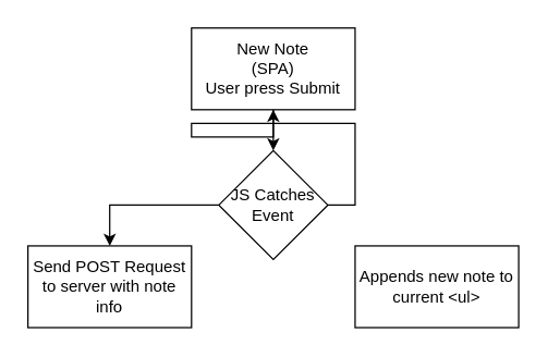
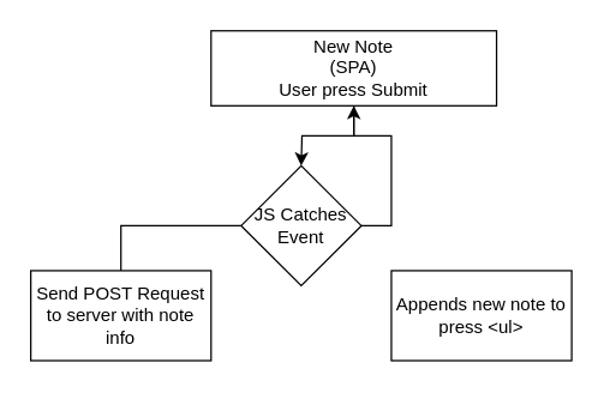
  <mxCell id="0" />
  <mxCell id="1" parent="0" />
  <mxCell id="2" value="" style="edgeStyle=orthogonalEdgeStyle;rounded=0;orthogonalLoop=1;jettySize=auto;html=1;" edge="1" parent="1" source="3"><mxGeometry relative="1" as="geometry"><mxPoint x="200" y="110" as="targetPoint" /></mxGeometry></mxCell>
- <mxCell id="3" value="New Note&lt;br&gt;(SPA)&lt;br&gt;User press Submit" style="rounded=0;whiteSpace=wrap;html=1;" parent="1" vertex="1"><mxGeometry x="140" y="20" width="120" height="60" as="geometry" /></mxCell>
- <mxCell id="4" style="edgeStyle=orthogonalEdgeStyle;rounded=0;orthogonalLoop=1;jettySize=auto;html=1;exitX=0;exitY=0.5;exitDx=0;exitDy=0;entryX=0.5;entryY=0;entryDx=0;entryDy=0;" edge="1" parent="1" source="6" target="7"><mxGeometry relative="1" as="geometry" /></mxCell>
+ <mxCell id="3" value="New Note&lt;br&gt;(SPA)&lt;br&gt;User press Submit" style="rounded=0;whiteSpace=wrap;html=1;" parent="1" vertex="1"><mxGeometry x="140" y="20" width="190" height="50" as="geometry" /></mxCell>
+ <mxCell id="4" style="edgeStyle=orthogonalEdgeStyle;rounded=0;orthogonalLoop=1;jettySize=auto;html=1;exitX=0;exitY=0.5;exitDx=0;exitDy=0;entryX=0.5;entryY=0;entryDx=0;entryDy=0;endArrow=none;" edge="1" parent="1" source="6" target="7"><mxGeometry relative="1" as="geometry" /></mxCell>
  <mxCell id="5" style="edgeStyle=orthogonalEdgeStyle;rounded=0;orthogonalLoop=1;jettySize=auto;html=1;exitX=1;exitY=0.5;exitDx=0;exitDy=0;" edge="1" parent="1" source="6" target="3"><mxGeometry relative="1" as="geometry" /></mxCell>
  <mxCell id="6" value="JS Catches&lt;br&gt;Event" style="rhombus;whiteSpace=wrap;html=1;verticalAlign=middle;" vertex="1" parent="1"><mxGeometry x="160" y="110" width="80" height="80" as="geometry" /></mxCell>
  <mxCell id="7" value="Send POST Request&lt;br&gt;to server with note info" style="rounded=0;whiteSpace=wrap;html=1;" vertex="1" parent="1"><mxGeometry x="20" y="180" width="120" height="60" as="geometry" /></mxCell>
- <mxCell id="8" value="Appends new note to current &amp;lt;ul&amp;gt;" style="rounded=0;whiteSpace=wrap;html=1;" vertex="1" parent="1"><mxGeometry x="260" y="180" width="120" height="60" as="geometry" /></mxCell>
+ <mxCell id="8" value="Appends new note to press &amp;lt;ul&amp;gt;" style="rounded=0;whiteSpace=wrap;html=1;" vertex="1" parent="1"><mxGeometry x="260" y="180" width="120" height="60" as="geometry" /></mxCell>
